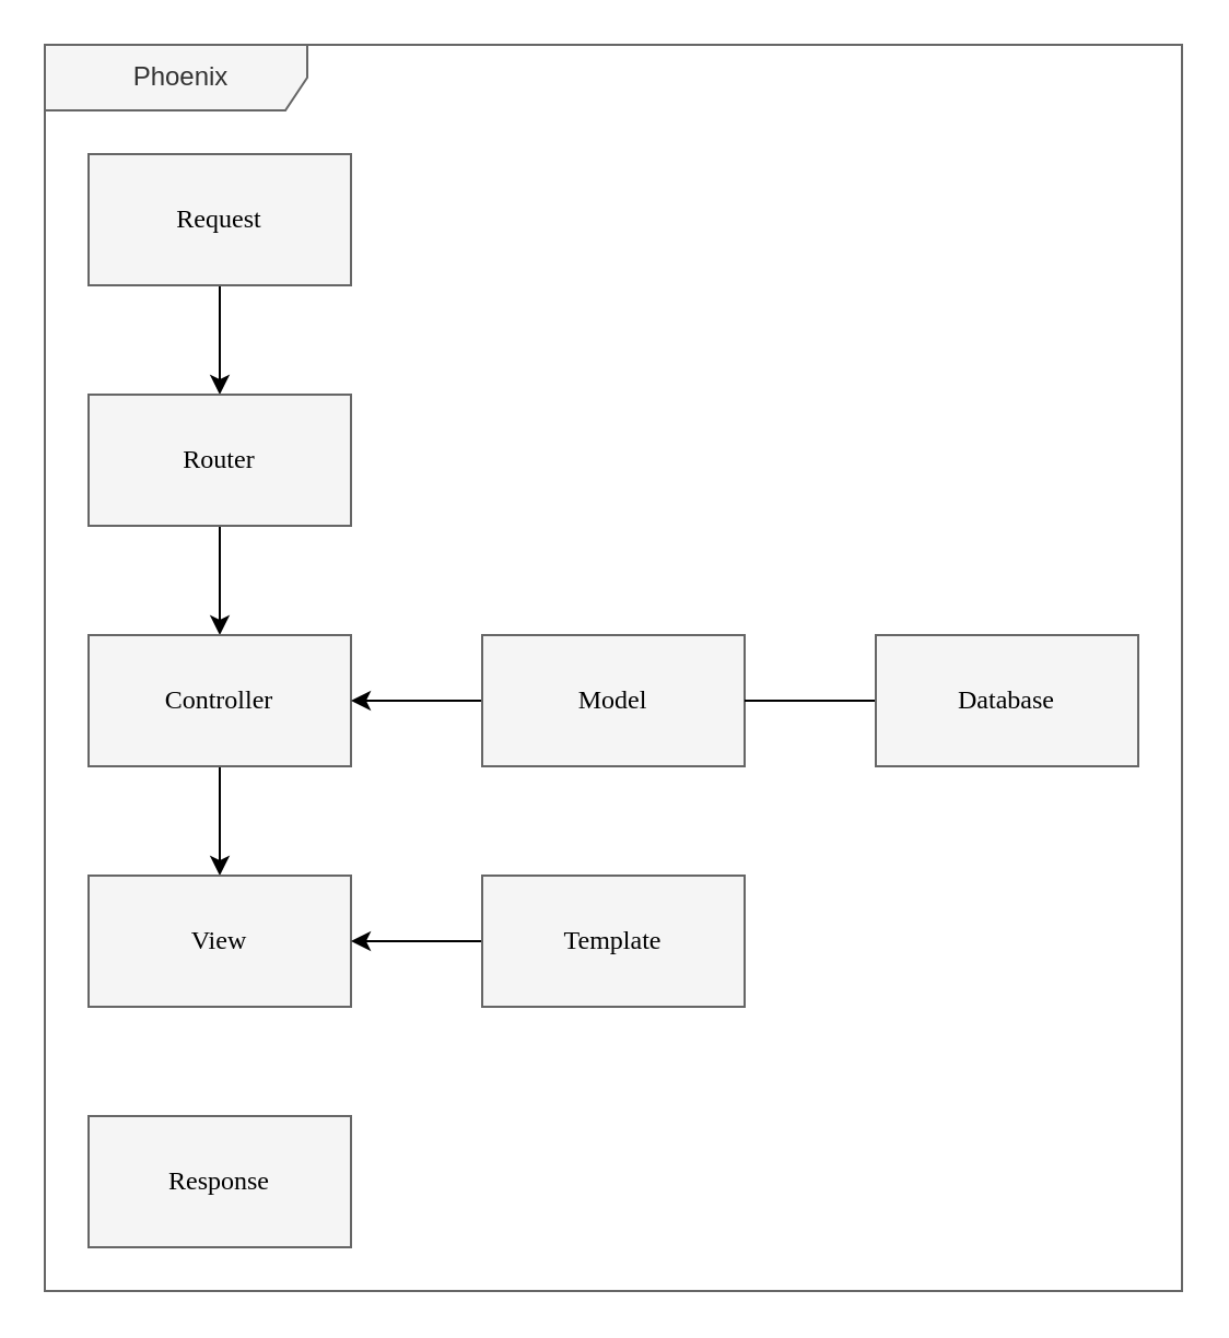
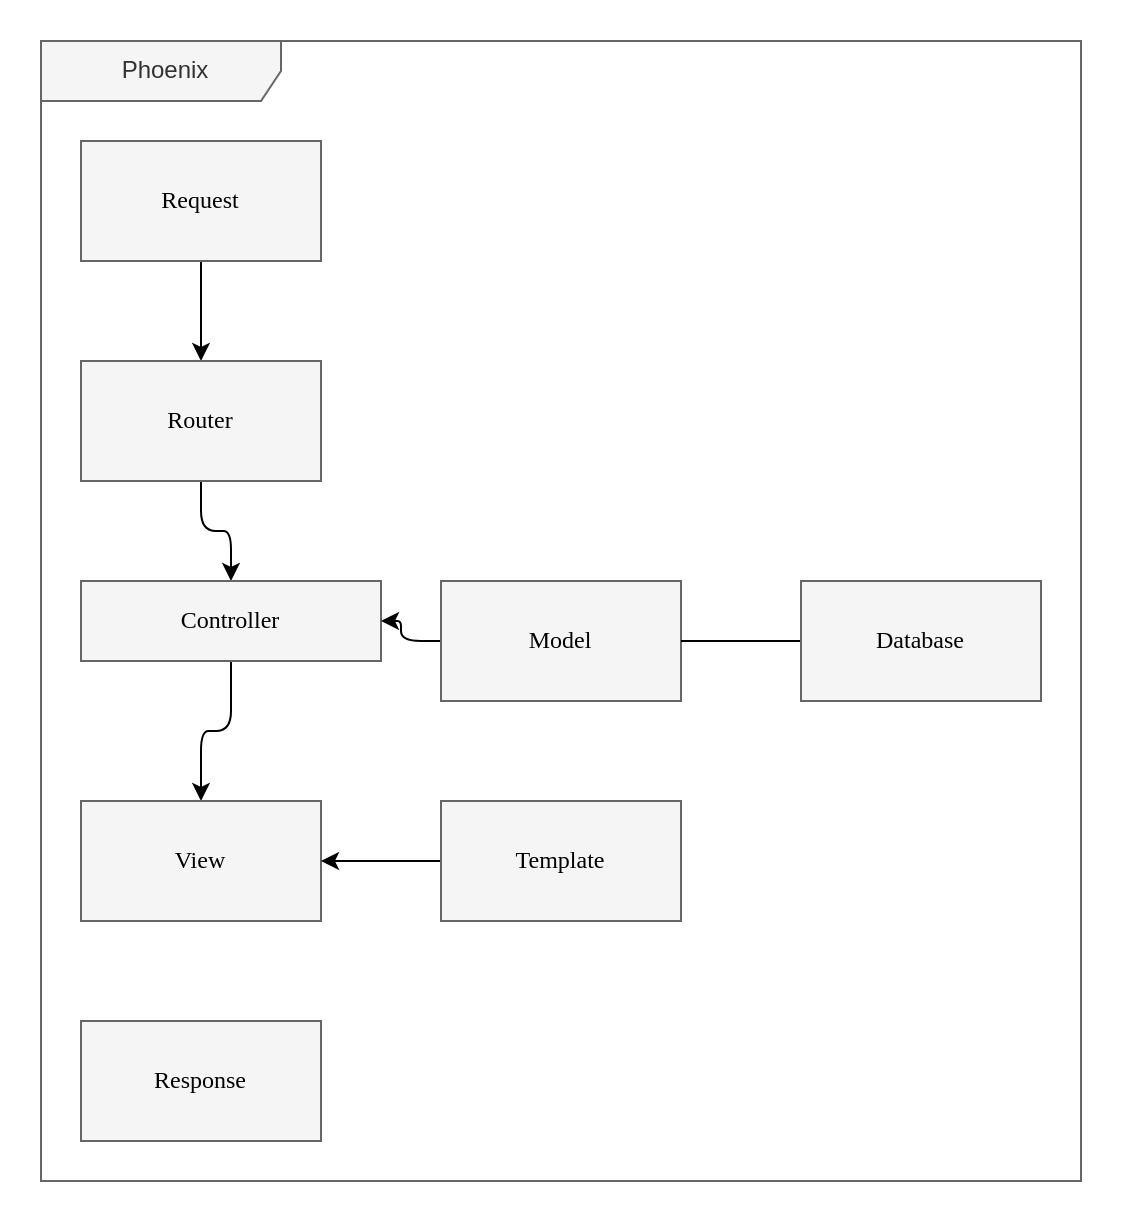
  <mxCell id="0" />
  <mxCell id="1" parent="0" />
  <mxCell id="2" value="Phoenix" style="shape=umlFrame;whiteSpace=wrap;html=1;width=120;height=30;boundedLbl=1;verticalAlign=middle;align=center;spacingLeft=5;rounded=0;sketch=0;fontColor=#333333;strokeColor=#666666;fillColor=#f5f5f5;" vertex="1" parent="1"><mxGeometry x="20" y="20" width="520" height="570" as="geometry" /></mxCell>
  <mxCell id="3" style="edgeStyle=orthogonalEdgeStyle;rounded=1;orthogonalLoop=1;jettySize=auto;html=1;entryX=0.5;entryY=0;entryDx=0;entryDy=0;strokeColor=#000000;" edge="1" parent="1" source="4" target="6"><mxGeometry relative="1" as="geometry" /></mxCell>
  <mxCell id="4" value="Request" style="rounded=0;whiteSpace=wrap;html=1;fillColor=#f5f5f5;strokeColor=#666666;fontColor=#000000;fontFamily=Verdana;" vertex="1" parent="1"><mxGeometry x="40" y="70" width="120" height="60" as="geometry" /></mxCell>
  <mxCell id="5" style="edgeStyle=orthogonalEdgeStyle;rounded=1;orthogonalLoop=1;jettySize=auto;html=1;strokeColor=#000000;" edge="1" parent="1" source="6" target="8"><mxGeometry relative="1" as="geometry" /></mxCell>
  <mxCell id="6" value="Router" style="rounded=0;whiteSpace=wrap;html=1;fillColor=#f5f5f5;strokeColor=#666666;fontColor=#000000;fontFamily=Verdana;" vertex="1" parent="1"><mxGeometry x="40" y="180" width="120" height="60" as="geometry" /></mxCell>
  <mxCell id="7" style="edgeStyle=orthogonalEdgeStyle;rounded=1;orthogonalLoop=1;jettySize=auto;html=1;entryX=0.5;entryY=0;entryDx=0;entryDy=0;strokeColor=#000000;" edge="1" parent="1" source="8" target="9"><mxGeometry relative="1" as="geometry" /></mxCell>
- <mxCell id="8" value="Controller" style="rounded=0;whiteSpace=wrap;html=1;fillColor=#f5f5f5;strokeColor=#666666;fontColor=#000000;fontFamily=Verdana;" vertex="1" parent="1"><mxGeometry x="40" y="290" width="120" height="60" as="geometry" /></mxCell>
+ <mxCell id="8" value="Controller" style="rounded=0;whiteSpace=wrap;html=1;fillColor=#f5f5f5;strokeColor=#666666;fontColor=#000000;fontFamily=Verdana;" vertex="1" parent="1"><mxGeometry x="40" y="290" width="150" height="40" as="geometry" /></mxCell>
  <mxCell id="9" value="View" style="rounded=0;whiteSpace=wrap;html=1;fillColor=#f5f5f5;strokeColor=#666666;fontColor=#000000;fontFamily=Verdana;" vertex="1" parent="1"><mxGeometry x="40" y="400" width="120" height="60" as="geometry" /></mxCell>
  <mxCell id="10" value="Response" style="rounded=0;whiteSpace=wrap;html=1;fillColor=#f5f5f5;strokeColor=#666666;fontColor=#000000;fontFamily=Verdana;" vertex="1" parent="1"><mxGeometry x="40" y="510" width="120" height="60" as="geometry" /></mxCell>
  <mxCell id="11" style="edgeStyle=orthogonalEdgeStyle;rounded=1;orthogonalLoop=1;jettySize=auto;html=1;strokeColor=#000000;" edge="1" parent="1" source="12" target="8"><mxGeometry relative="1" as="geometry" /></mxCell>
  <mxCell id="12" value="Model" style="rounded=0;whiteSpace=wrap;html=1;fillColor=#f5f5f5;strokeColor=#666666;fontColor=#000000;fontFamily=Verdana;" vertex="1" parent="1"><mxGeometry x="220" y="290" width="120" height="60" as="geometry" /></mxCell>
  <mxCell id="13" style="edgeStyle=orthogonalEdgeStyle;rounded=1;orthogonalLoop=1;jettySize=auto;html=1;entryX=1;entryY=0.5;entryDx=0;entryDy=0;strokeColor=#000000;endArrow=none;" edge="1" parent="1" source="14" target="12"><mxGeometry relative="1" as="geometry" /></mxCell>
  <mxCell id="14" value="Database" style="rounded=0;whiteSpace=wrap;html=1;fillColor=#f5f5f5;strokeColor=#666666;fontColor=#000000;fontFamily=Verdana;" vertex="1" parent="1"><mxGeometry x="400" y="290" width="120" height="60" as="geometry" /></mxCell>
  <mxCell id="15" style="edgeStyle=orthogonalEdgeStyle;rounded=1;orthogonalLoop=1;jettySize=auto;html=1;entryX=1;entryY=0.5;entryDx=0;entryDy=0;strokeColor=#000000;" edge="1" parent="1" source="16" target="9"><mxGeometry relative="1" as="geometry" /></mxCell>
  <mxCell id="16" value="Template" style="rounded=0;whiteSpace=wrap;html=1;fillColor=#f5f5f5;strokeColor=#666666;fontColor=#000000;fontFamily=Verdana;" vertex="1" parent="1"><mxGeometry x="220" y="400" width="120" height="60" as="geometry" /></mxCell>
